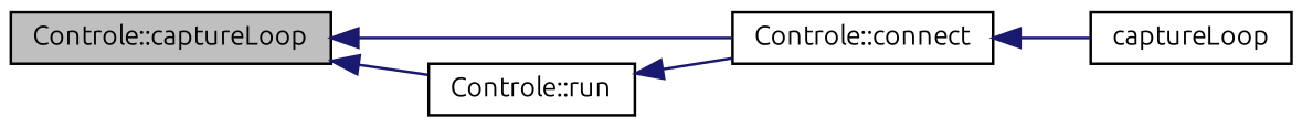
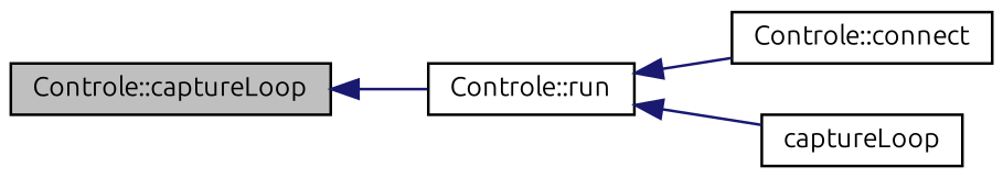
  digraph {
    fontname=Ubuntu
    rankdir=LR
    node [color=black fillcolor=white fontname=Ubuntu fontsize=10 shape=record style=filled]
    edge [color=midnightblue dir=back fontname=Ubuntu fontsize=10 labelfontname=Helvetica labelfontsize=10 style=solid]
    n1 [fillcolor=grey75 fontcolor=black height=0.2 label="Controle::captureLoop" width=0.4]
    n2 [height=0.2 label="Controle::connect" width=0.4]
    n3 [height=0.2 label="Controle::run" width=0.4]
    n4 [height=0.2 label=captureLoop width=0.4]
-   n1 -> n2
    n1 -> n3
    n3 -> n2
-   n2 -> n4
+   n3 -> n4
  }
